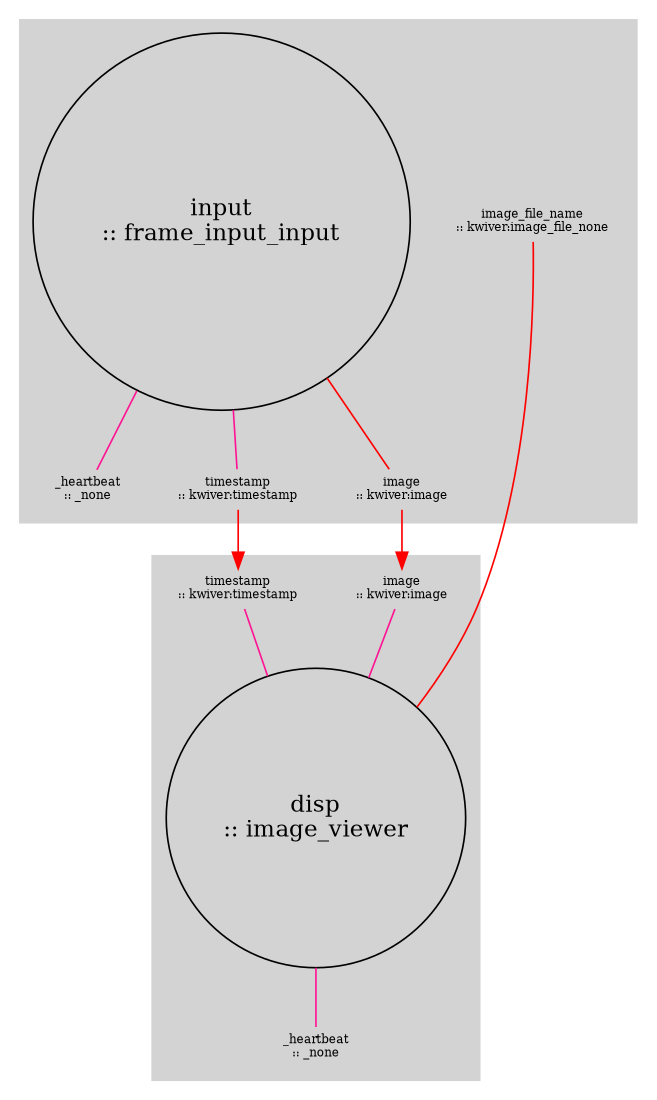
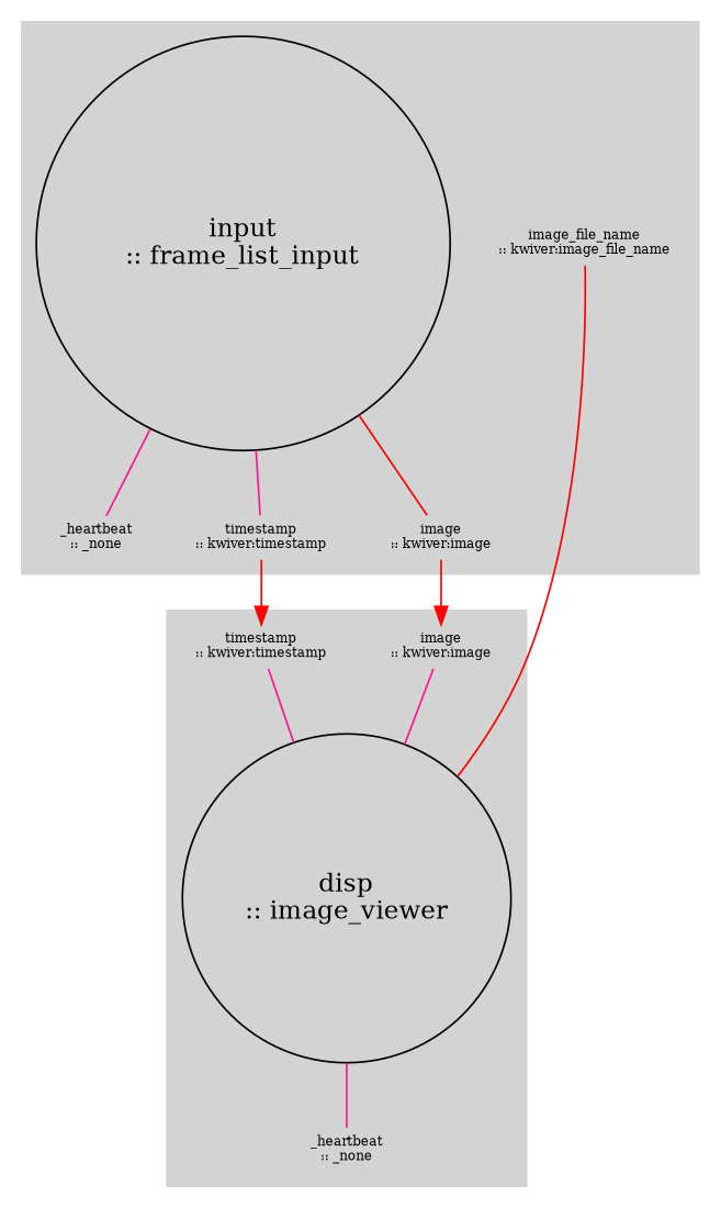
  strict digraph {
    clusterrank=local
    node [shape=none fontsize=7]
    edge [arrowhead=none color=deeppink]
    n1 [label="disp\n:: image_viewer" rank=same shape=circle fontsize=""]
    n2 [height=0 label="_heartbeat\n:: _none" width=0]
    n3 [height=0 label="image\n:: kwiver:image" width=0]
    n4 [height=0 label="timestamp\n:: kwiver:timestamp" width=0]
-   n5 [label="input\n:: frame_input_input" rank=same shape=circle fontsize=""]
+   n5 [label="input\n:: frame_list_input" rank=same shape=circle fontsize=""]
    n6 [height=0 label="_heartbeat\n:: _none" width=0]
    n7 [height=0 label="image\n:: kwiver:image" width=0]
-   n8 [height=0 label="image_file_name\n:: kwiver:image_file_none" width=0]
+   n8 [height=0 label="image_file_name\n:: kwiver:image_file_name" width=0]
    n9 [height=0 label="timestamp\n:: kwiver:timestamp" width=0]
    subgraph cluster_1 {
      color=lightgray
      fillcolor=lightgray
      style=filled
      n1
      n2
      n3
      n4
    }
    subgraph cluster_2 {
      color=lightgray
      fillcolor=lightgray
      style=filled
      n5
      n6
      n7
      n8
      n9
    }
    n1 -> n2
    n1 -> n8 [color=red]
    n3 -> n1
    n4 -> n1
    n5 -> n6
    n5 -> n7 [color=red]
    n5 -> n9
    n7 -> n3 [color=red minlen=1 weight=1 arrowhead=""]
    n9 -> n4 [color=red minlen=1 weight=1 arrowhead=""]
  }
